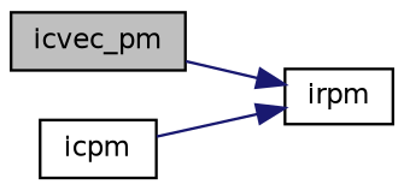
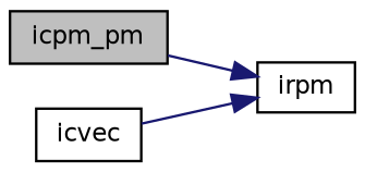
  digraph {
    rankdir=LR
    node [color=black fillcolor=white fontname=Helvetica fontsize=10 shape=record style=filled]
    edge [color=midnightblue fontname=Helvetica fontsize=10 labelfontname=Helvetica labelfontsize=10 style=solid]
-   n1 [fillcolor=grey75 fontcolor=black height=0.2 label=icvec_pm width=0.4]
+   n1 [fillcolor=grey75 fontcolor=black height=0.2 label=icpm_pm width=0.4]
    n2 [height=0.2 label=irpm width=0.4]
-   n3 [height=0.2 label=icpm width=0.4]
+   n3 [height=0.2 label=icvec width=0.4]
    n1 -> n2
    n3 -> n2
  }
